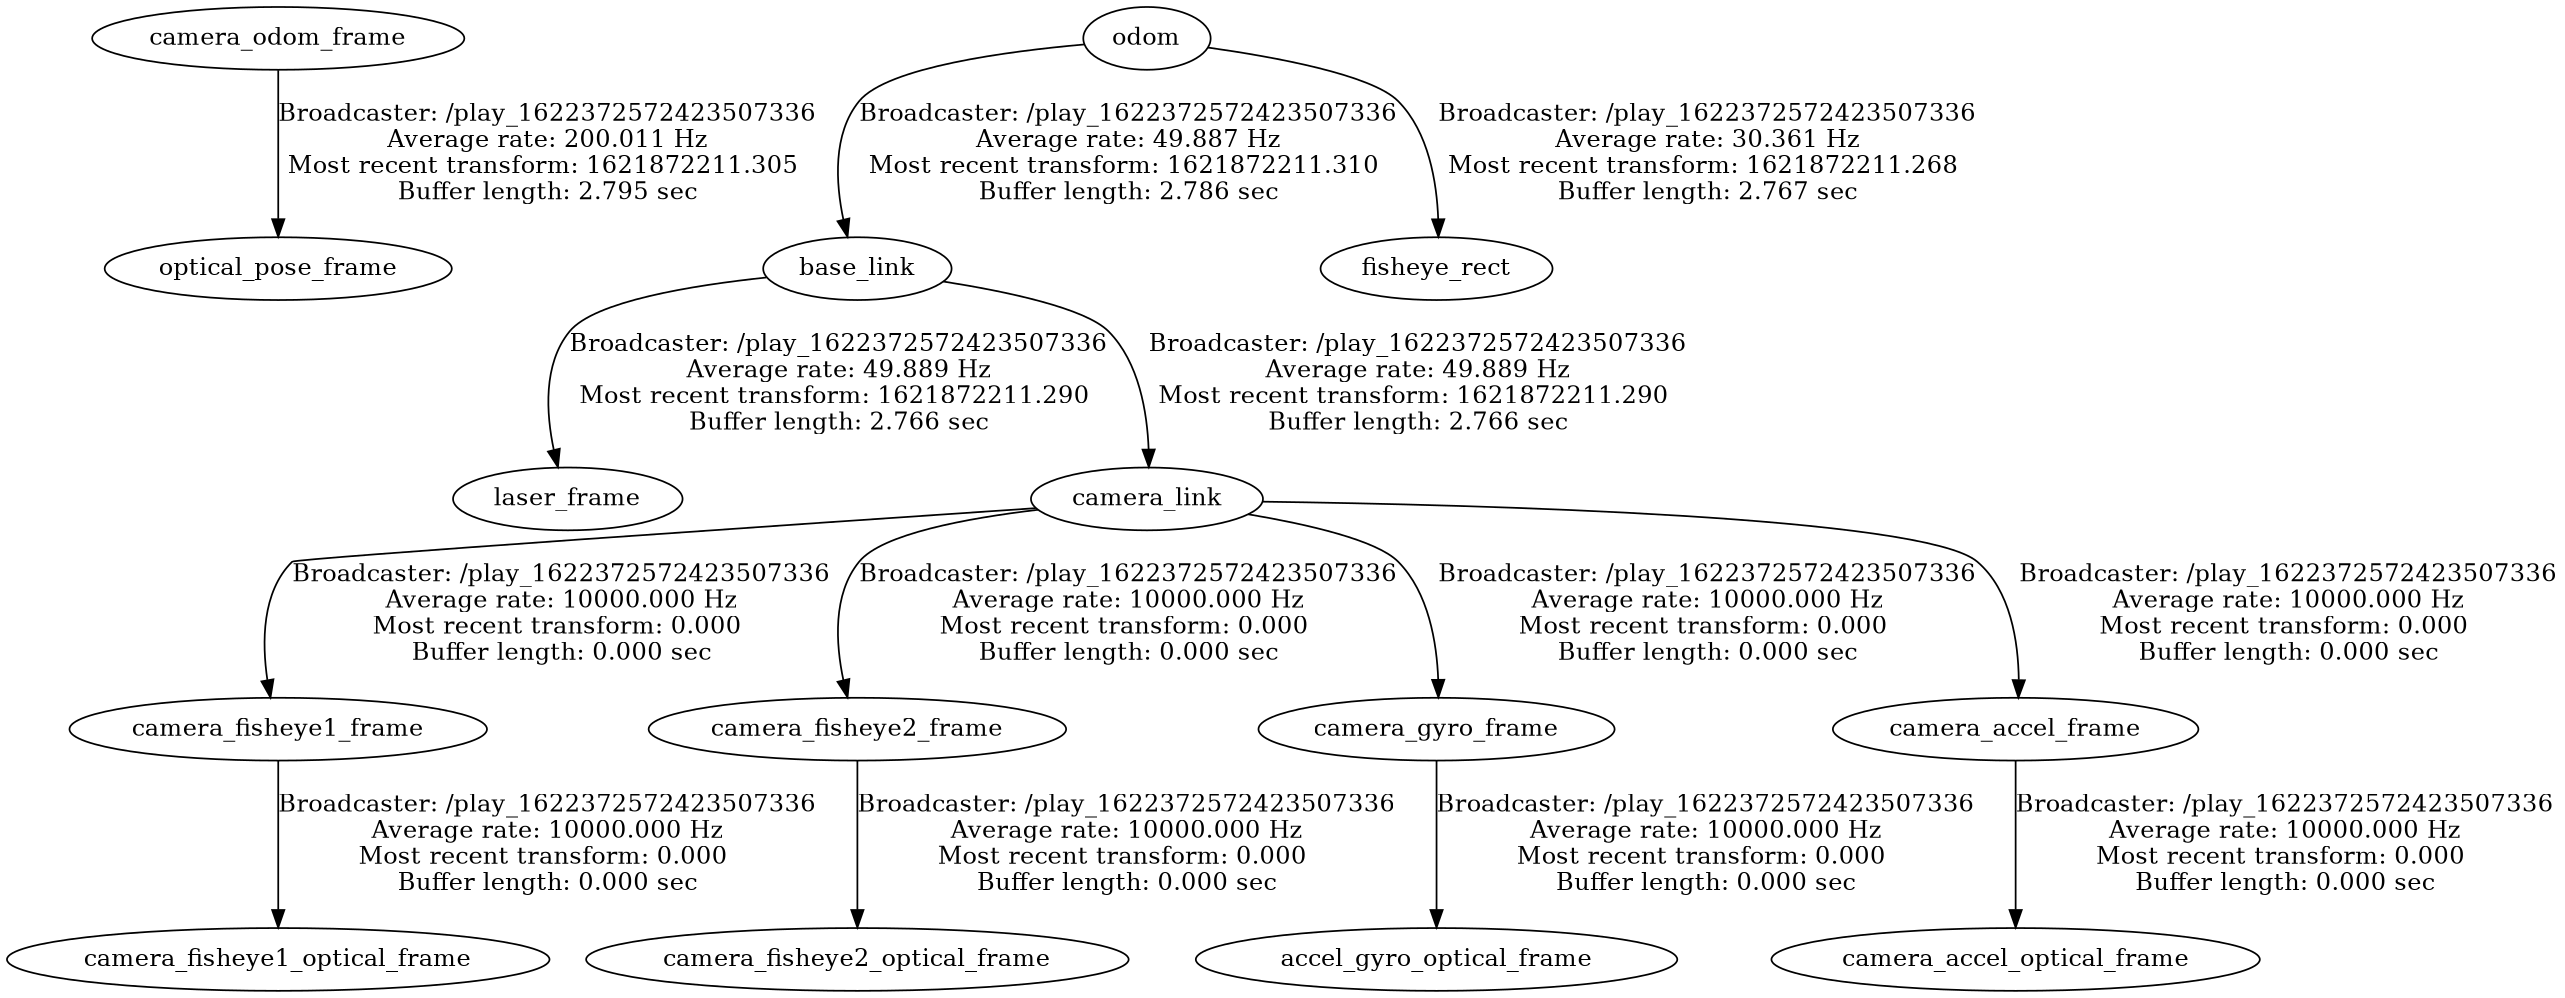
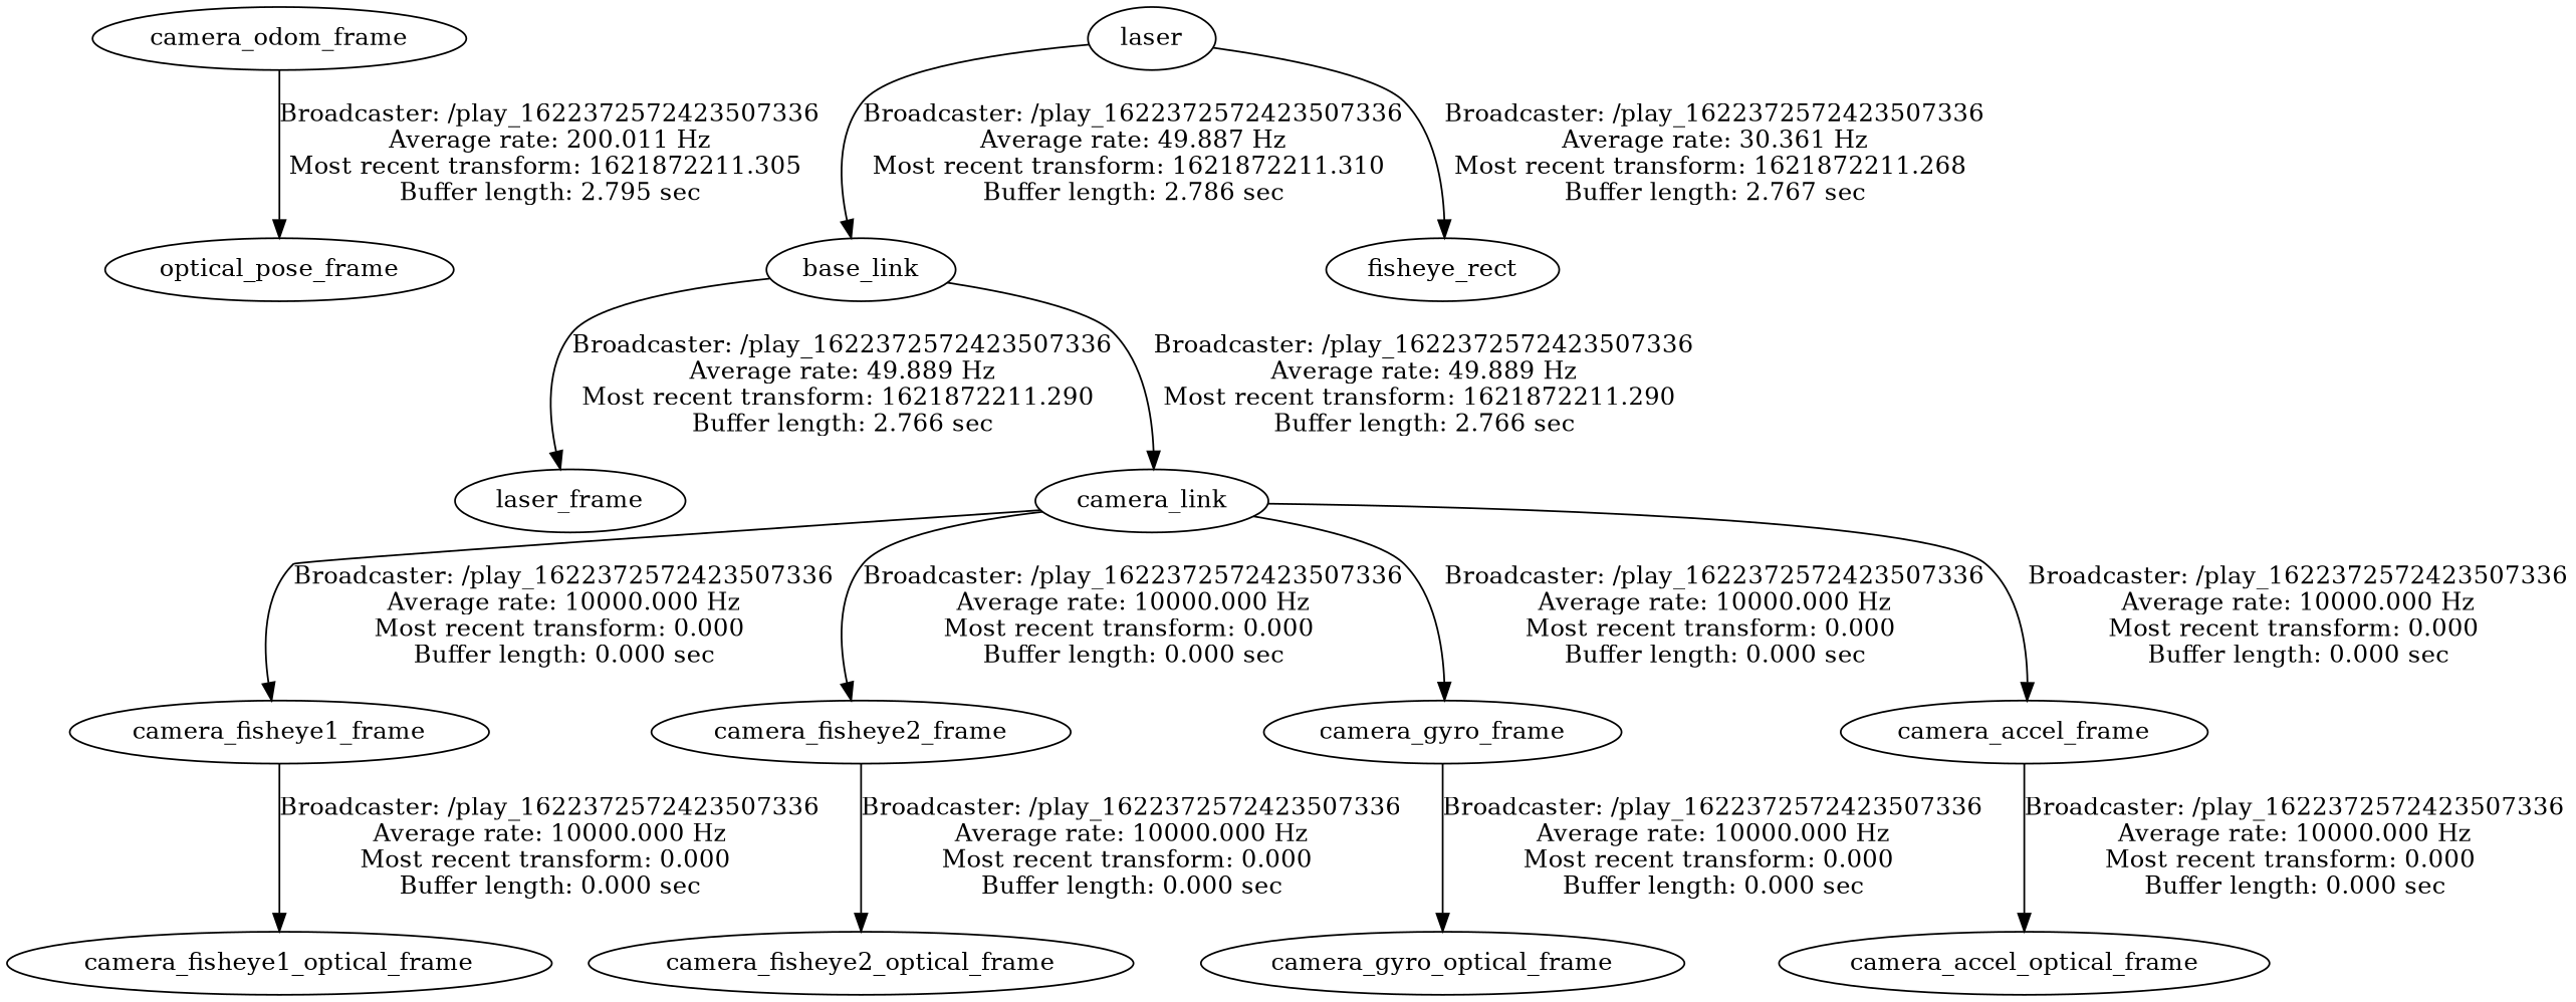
  digraph {
    n1 [label=optical_pose_frame]
    camera_odom_frame
-   odom
+   odom [label=laser]
    base_link
    fisheye_rect
    laser_frame
    camera_link
    camera_fisheye1_frame
    camera_fisheye2_frame
    camera_gyro_frame
    camera_accel_frame
    camera_fisheye1_optical_frame
    camera_fisheye2_optical_frame
-   camera_gyro_optical_frame [label=accel_gyro_optical_frame]
+   camera_gyro_optical_frame
    camera_accel_optical_frame
    camera_odom_frame -> n1 [label="Broadcaster: /play_1622372572423507336\nAverage rate: 200.011 Hz\nMost recent transform: 1621872211.305 \nBuffer length: 2.795 sec\n"]
    odom -> base_link [label="Broadcaster: /play_1622372572423507336\nAverage rate: 49.887 Hz\nMost recent transform: 1621872211.310 \nBuffer length: 2.786 sec\n"]
    odom -> fisheye_rect [label="Broadcaster: /play_1622372572423507336\nAverage rate: 30.361 Hz\nMost recent transform: 1621872211.268 \nBuffer length: 2.767 sec\n"]
    base_link -> laser_frame [label="Broadcaster: /play_1622372572423507336\nAverage rate: 49.889 Hz\nMost recent transform: 1621872211.290 \nBuffer length: 2.766 sec\n"]
    base_link -> camera_link [label="Broadcaster: /play_1622372572423507336\nAverage rate: 49.889 Hz\nMost recent transform: 1621872211.290 \nBuffer length: 2.766 sec\n"]
    camera_link -> camera_fisheye1_frame [label="Broadcaster: /play_1622372572423507336\nAverage rate: 10000.000 Hz\nMost recent transform: 0.000 \nBuffer length: 0.000 sec\n"]
    camera_link -> camera_fisheye2_frame [label="Broadcaster: /play_1622372572423507336\nAverage rate: 10000.000 Hz\nMost recent transform: 0.000 \nBuffer length: 0.000 sec\n"]
    camera_link -> camera_gyro_frame [label="Broadcaster: /play_1622372572423507336\nAverage rate: 10000.000 Hz\nMost recent transform: 0.000 \nBuffer length: 0.000 sec\n"]
    camera_link -> camera_accel_frame [label="Broadcaster: /play_1622372572423507336\nAverage rate: 10000.000 Hz\nMost recent transform: 0.000 \nBuffer length: 0.000 sec\n"]
    camera_fisheye1_frame -> camera_fisheye1_optical_frame [label="Broadcaster: /play_1622372572423507336\nAverage rate: 10000.000 Hz\nMost recent transform: 0.000 \nBuffer length: 0.000 sec\n"]
    camera_fisheye2_frame -> camera_fisheye2_optical_frame [label="Broadcaster: /play_1622372572423507336\nAverage rate: 10000.000 Hz\nMost recent transform: 0.000 \nBuffer length: 0.000 sec\n"]
    camera_gyro_frame -> camera_gyro_optical_frame [label="Broadcaster: /play_1622372572423507336\nAverage rate: 10000.000 Hz\nMost recent transform: 0.000 \nBuffer length: 0.000 sec\n"]
    camera_accel_frame -> camera_accel_optical_frame [label="Broadcaster: /play_1622372572423507336\nAverage rate: 10000.000 Hz\nMost recent transform: 0.000 \nBuffer length: 0.000 sec\n"]
  }
